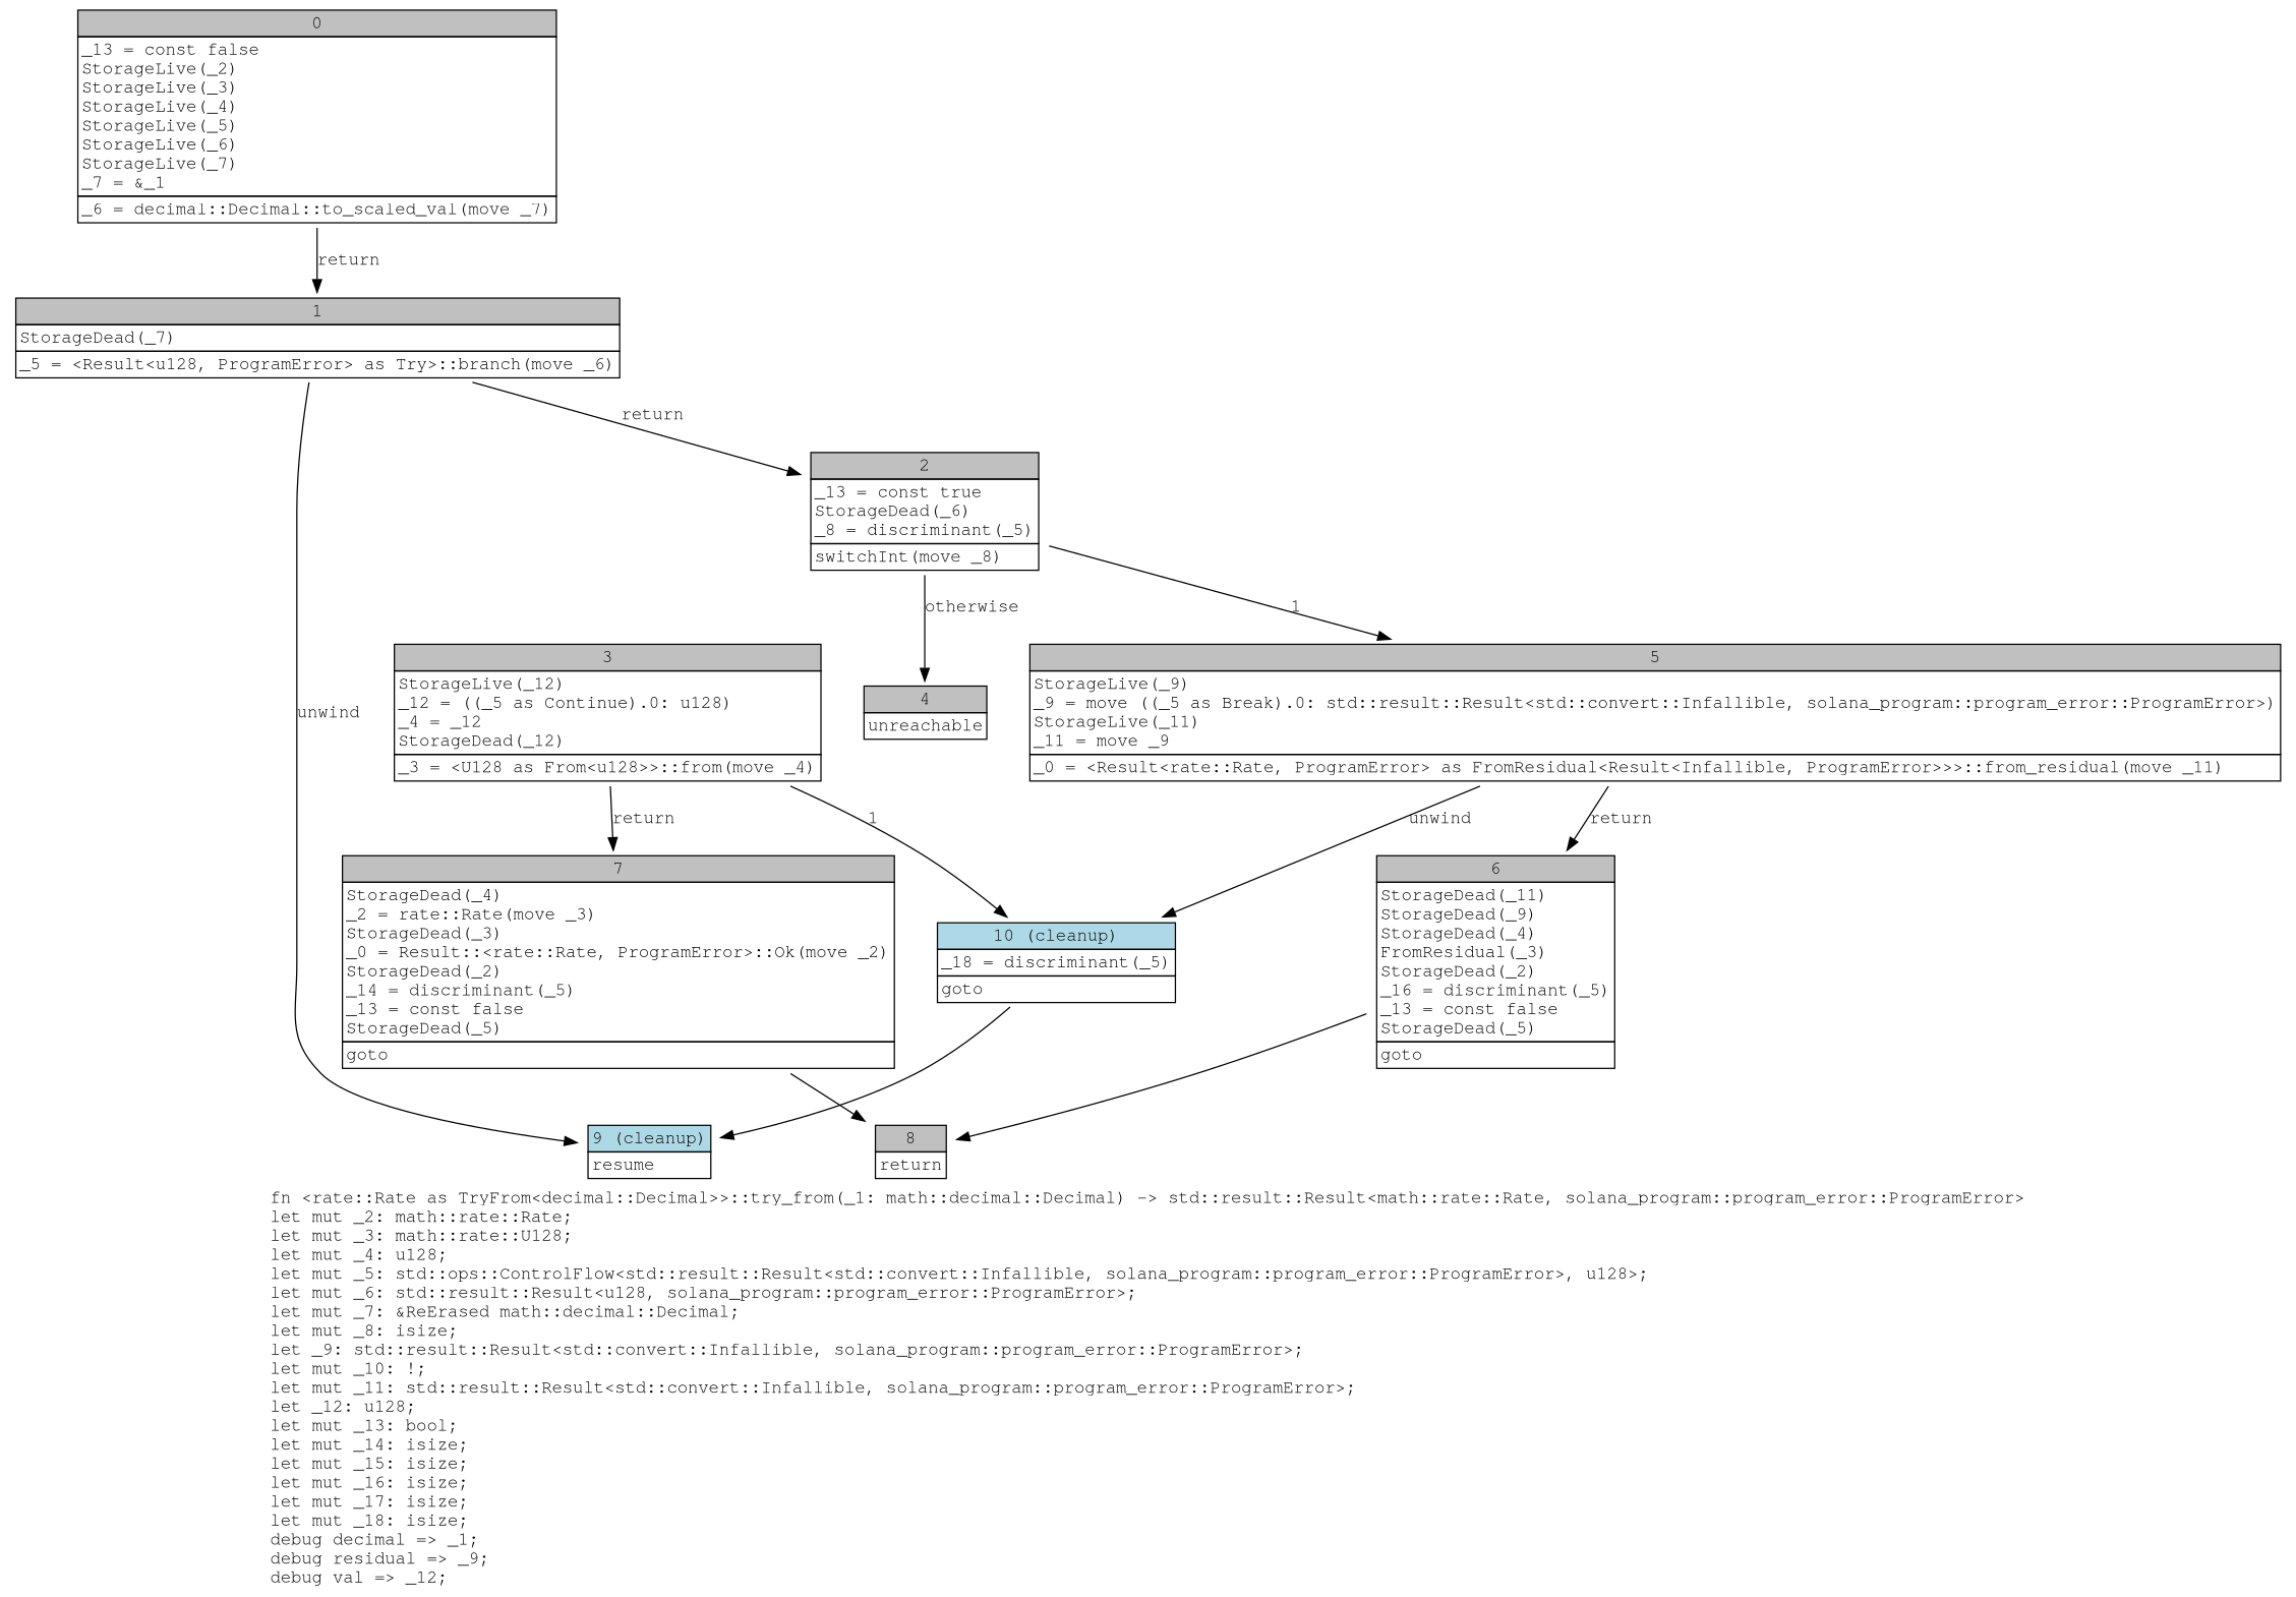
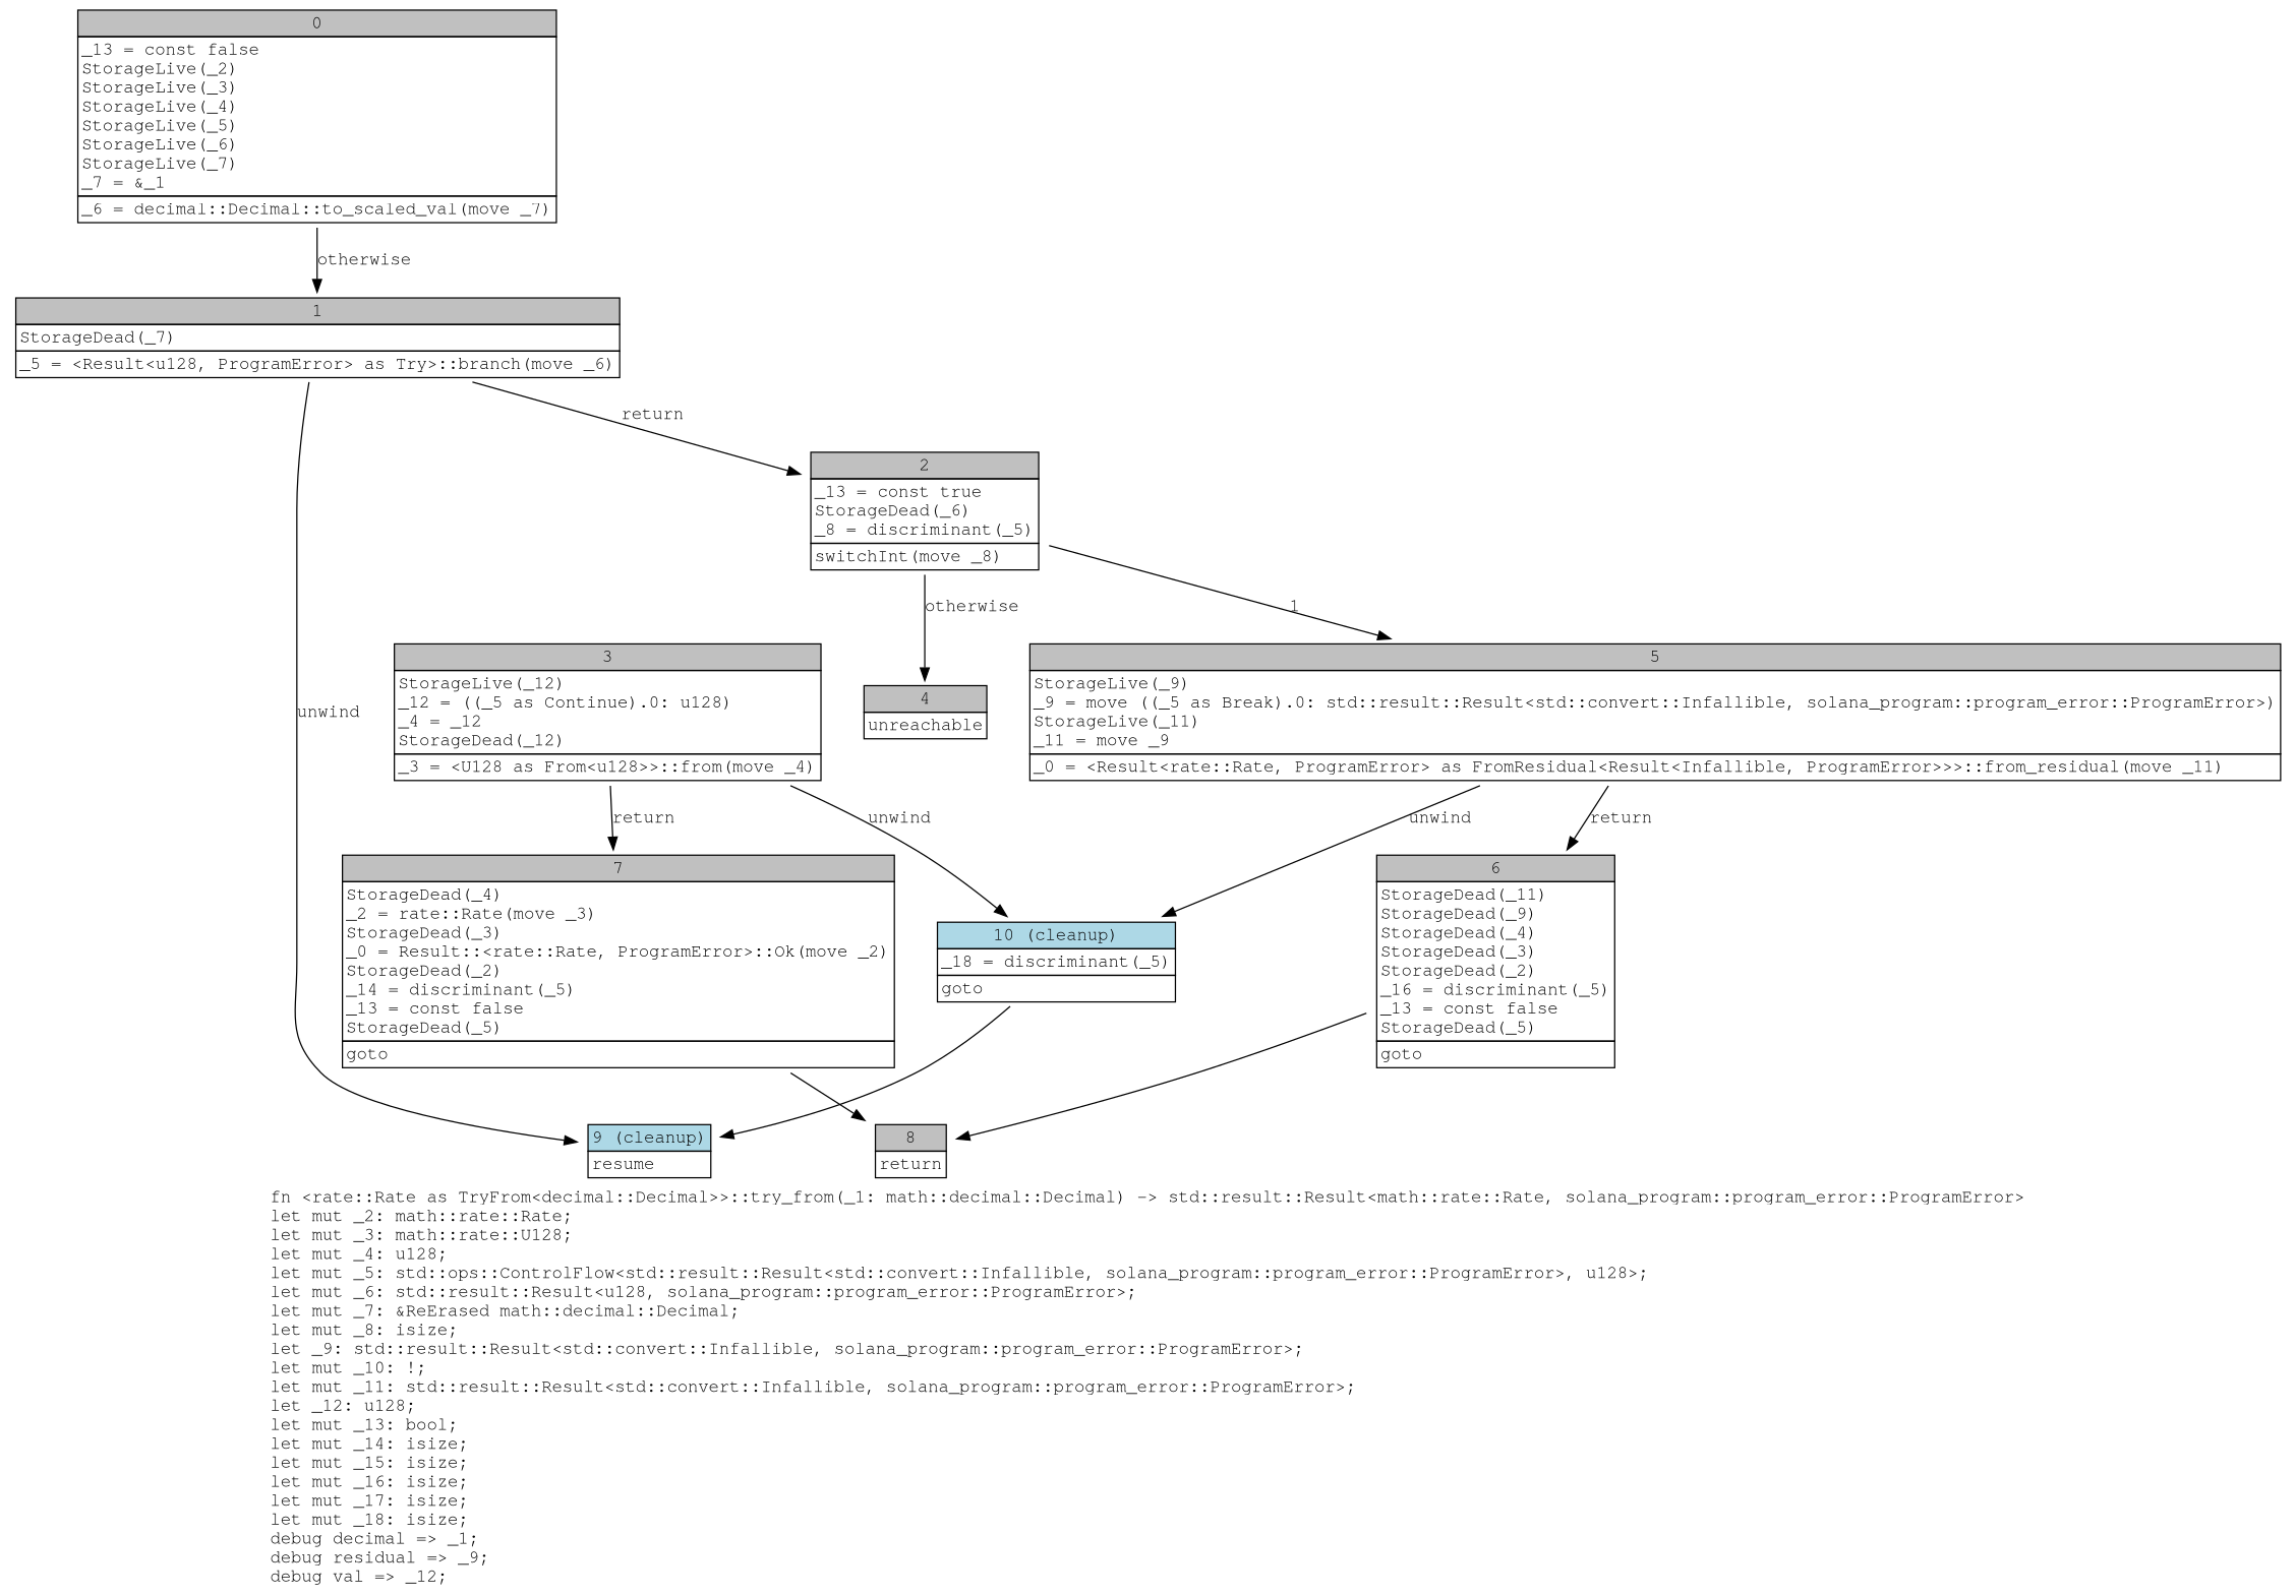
  digraph {
    fontname="Courier, monospace"
    label=<fn &lt;rate::Rate as TryFrom&lt;decimal::Decimal&gt;&gt;::try_from(_1: math::decimal::Decimal) -&gt; std::result::Result&lt;math::rate::Rate, solana_program::program_error::ProgramError&gt;<br align="left"/>let mut _2: math::rate::Rate;<br align="left"/>let mut _3: math::rate::U128;<br align="left"/>let mut _4: u128;<br align="left"/>let mut _5: std::ops::ControlFlow&lt;std::result::Result&lt;std::convert::Infallible, solana_program::program_error::ProgramError&gt;, u128&gt;;<br align="left"/>let mut _6: std::result::Result&lt;u128, solana_program::program_error::ProgramError&gt;;<br align="left"/>let mut _7: &amp;ReErased math::decimal::Decimal;<br align="left"/>let mut _8: isize;<br align="left"/>let _9: std::result::Result&lt;std::convert::Infallible, solana_program::program_error::ProgramError&gt;;<br align="left"/>let mut _10: !;<br align="left"/>let mut _11: std::result::Result&lt;std::convert::Infallible, solana_program::program_error::ProgramError&gt;;<br align="left"/>let _12: u128;<br align="left"/>let mut _13: bool;<br align="left"/>let mut _14: isize;<br align="left"/>let mut _15: isize;<br align="left"/>let mut _16: isize;<br align="left"/>let mut _17: isize;<br align="left"/>let mut _18: isize;<br align="left"/>debug decimal =&gt; _1;<br align="left"/>debug residual =&gt; _9;<br align="left"/>debug val =&gt; _12;<br align="left"/>>
    node [fontname="Courier, monospace" shape=none]
    edge [fontname="Courier, monospace"]
    n1 [label=<<table border="0" cellborder="1" cellspacing="0"><tr><td bgcolor="gray" align="center" colspan="1">0</td></tr><tr><td align="left" balign="left">_13 = const false<br/>StorageLive(_2)<br/>StorageLive(_3)<br/>StorageLive(_4)<br/>StorageLive(_5)<br/>StorageLive(_6)<br/>StorageLive(_7)<br/>_7 = &amp;_1<br/></td></tr><tr><td align="left">_6 = decimal::Decimal::to_scaled_val(move _7)</td></tr></table>>]
    n2 [label=<<table border="0" cellborder="1" cellspacing="0"><tr><td bgcolor="gray" align="center" colspan="1">1</td></tr><tr><td align="left" balign="left">StorageDead(_7)<br/></td></tr><tr><td align="left">_5 = &lt;Result&lt;u128, ProgramError&gt; as Try&gt;::branch(move _6)</td></tr></table>>]
    n3 [label=<<table border="0" cellborder="1" cellspacing="0"><tr><td bgcolor="gray" align="center" colspan="1">2</td></tr><tr><td align="left" balign="left">_13 = const true<br/>StorageDead(_6)<br/>_8 = discriminant(_5)<br/></td></tr><tr><td align="left">switchInt(move _8)</td></tr></table>>]
    n4 [label=<<table border="0" cellborder="1" cellspacing="0"><tr><td bgcolor="lightblue" align="center" colspan="1">9 (cleanup)</td></tr><tr><td align="left">resume</td></tr></table>>]
    n5 [label=<<table border="0" cellborder="1" cellspacing="0"><tr><td bgcolor="gray" align="center" colspan="1">4</td></tr><tr><td align="left">unreachable</td></tr></table>>]
    n6 [label=<<table border="0" cellborder="1" cellspacing="0"><tr><td bgcolor="gray" align="center" colspan="1">5</td></tr><tr><td align="left" balign="left">StorageLive(_9)<br/>_9 = move ((_5 as Break).0: std::result::Result&lt;std::convert::Infallible, solana_program::program_error::ProgramError&gt;)<br/>StorageLive(_11)<br/>_11 = move _9<br/></td></tr><tr><td align="left">_0 = &lt;Result&lt;rate::Rate, ProgramError&gt; as FromResidual&lt;Result&lt;Infallible, ProgramError&gt;&gt;&gt;::from_residual(move _11)</td></tr></table>>]
    n7 [label=<<table border="0" cellborder="1" cellspacing="0"><tr><td bgcolor="gray" align="center" colspan="1">3</td></tr><tr><td align="left" balign="left">StorageLive(_12)<br/>_12 = ((_5 as Continue).0: u128)<br/>_4 = _12<br/>StorageDead(_12)<br/></td></tr><tr><td align="left">_3 = &lt;U128 as From&lt;u128&gt;&gt;::from(move _4)</td></tr></table>>]
    n8 [label=<<table border="0" cellborder="1" cellspacing="0"><tr><td bgcolor="gray" align="center" colspan="1">7</td></tr><tr><td align="left" balign="left">StorageDead(_4)<br/>_2 = rate::Rate(move _3)<br/>StorageDead(_3)<br/>_0 = Result::&lt;rate::Rate, ProgramError&gt;::Ok(move _2)<br/>StorageDead(_2)<br/>_14 = discriminant(_5)<br/>_13 = const false<br/>StorageDead(_5)<br/></td></tr><tr><td align="left">goto</td></tr></table>>]
    n9 [label=<<table border="0" cellborder="1" cellspacing="0"><tr><td bgcolor="lightblue" align="center" colspan="1">10 (cleanup)</td></tr><tr><td align="left" balign="left">_18 = discriminant(_5)<br/></td></tr><tr><td align="left">goto</td></tr></table>>]
-   n10 [label=<<table border="0" cellborder="1" cellspacing="0"><tr><td bgcolor="gray" align="center" colspan="1">6</td></tr><tr><td align="left" balign="left">StorageDead(_11)<br/>StorageDead(_9)<br/>StorageDead(_4)<br/>FromResidual(_3)<br/>StorageDead(_2)<br/>_16 = discriminant(_5)<br/>_13 = const false<br/>StorageDead(_5)<br/></td></tr><tr><td align="left">goto</td></tr></table>>]
+   n10 [label=<<table border="0" cellborder="1" cellspacing="0"><tr><td bgcolor="gray" align="center" colspan="1">6</td></tr><tr><td align="left" balign="left">StorageDead(_11)<br/>StorageDead(_9)<br/>StorageDead(_4)<br/>StorageDead(_3)<br/>StorageDead(_2)<br/>_16 = discriminant(_5)<br/>_13 = const false<br/>StorageDead(_5)<br/></td></tr><tr><td align="left">goto</td></tr></table>>]
    n11 [label=<<table border="0" cellborder="1" cellspacing="0"><tr><td bgcolor="gray" align="center" colspan="1">8</td></tr><tr><td align="left">return</td></tr></table>>]
-   n1 -> n2 [label=return]
+   n1 -> n2 [label=otherwise]
    n2 -> n3 [label=return]
    n2 -> n4 [label=unwind]
    n3 -> n5 [label=otherwise]
    n3 -> n6 [label=1]
    n6 -> n9 [label=unwind]
    n6 -> n10 [label=return]
    n7 -> n8 [label=return]
-   n7 -> n9 [label=1]
+   n7 -> n9 [label=unwind]
    n8 -> n11
    n9 -> n4
    n10 -> n11
  }
